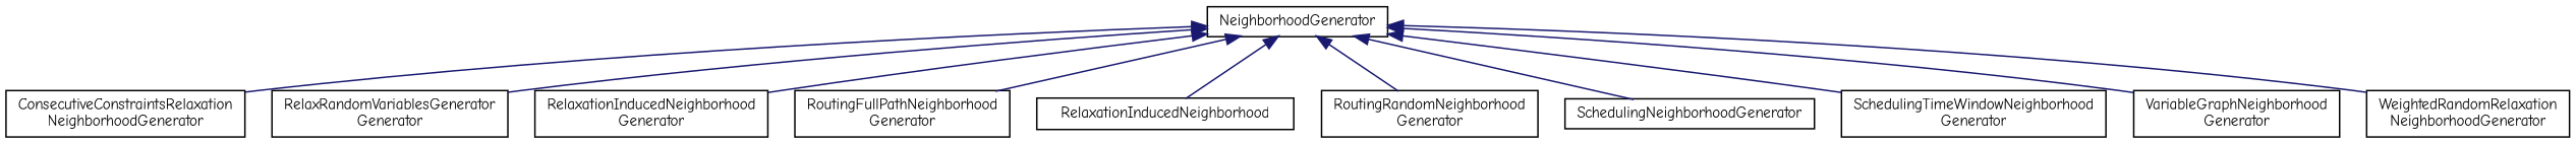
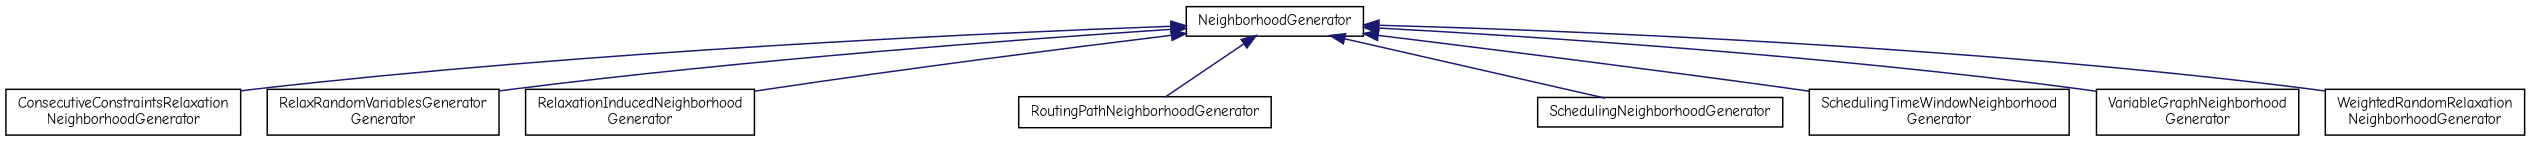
  digraph {
    fontname="Comic Neue"
    rankdir=TB
    node [color=black fillcolor=white fontname="Comic Neue" fontsize=10 shape=record style=filled]
    edge [color=midnightblue dir=back fontname="Comic Neue" fontsize=10 labelfontname=Helvetica labelfontsize=10 style=solid]
    n1 [height=0.2 label=NeighborhoodGenerator width=0.4]
    n2 [height=0.2 label="ConsecutiveConstraintsRelaxation\lNeighborhoodGenerator" width=0.4]
    n3 [height=0.2 label="RelaxRandomVariablesGenerator\lGenerator" width=0.4]
    n4 [height=0.2 label="RelaxationInducedNeighborhood\lGenerator" width=0.4]
-   n5 [height=0.2 label="RoutingFullPathNeighborhood\lGenerator" width=0.4]
-   n6 [height=0.2 label=RelaxationInducedNeighborhood width=0.4]
-   n7 [height=0.2 label="RoutingRandomNeighborhood\lGenerator" width=0.4]
+   n6 [height=0.2 label=RoutingPathNeighborhoodGenerator width=0.4]
    n8 [height=0.2 label=SchedulingNeighborhoodGenerator width=0.4]
    n9 [height=0.2 label="SchedulingTimeWindowNeighborhood\lGenerator" width=0.4]
    n10 [height=0.2 label="VariableGraphNeighborhood\lGenerator" width=0.4]
    n11 [height=0.2 label="WeightedRandomRelaxation\lNeighborhoodGenerator" width=0.4]
    n1 -> n2
    n1 -> n3
    n1 -> n4
-   n1 -> n5
    n1 -> n6
-   n1 -> n7
    n1 -> n8
    n1 -> n9
    n1 -> n10
    n1 -> n11
  }
